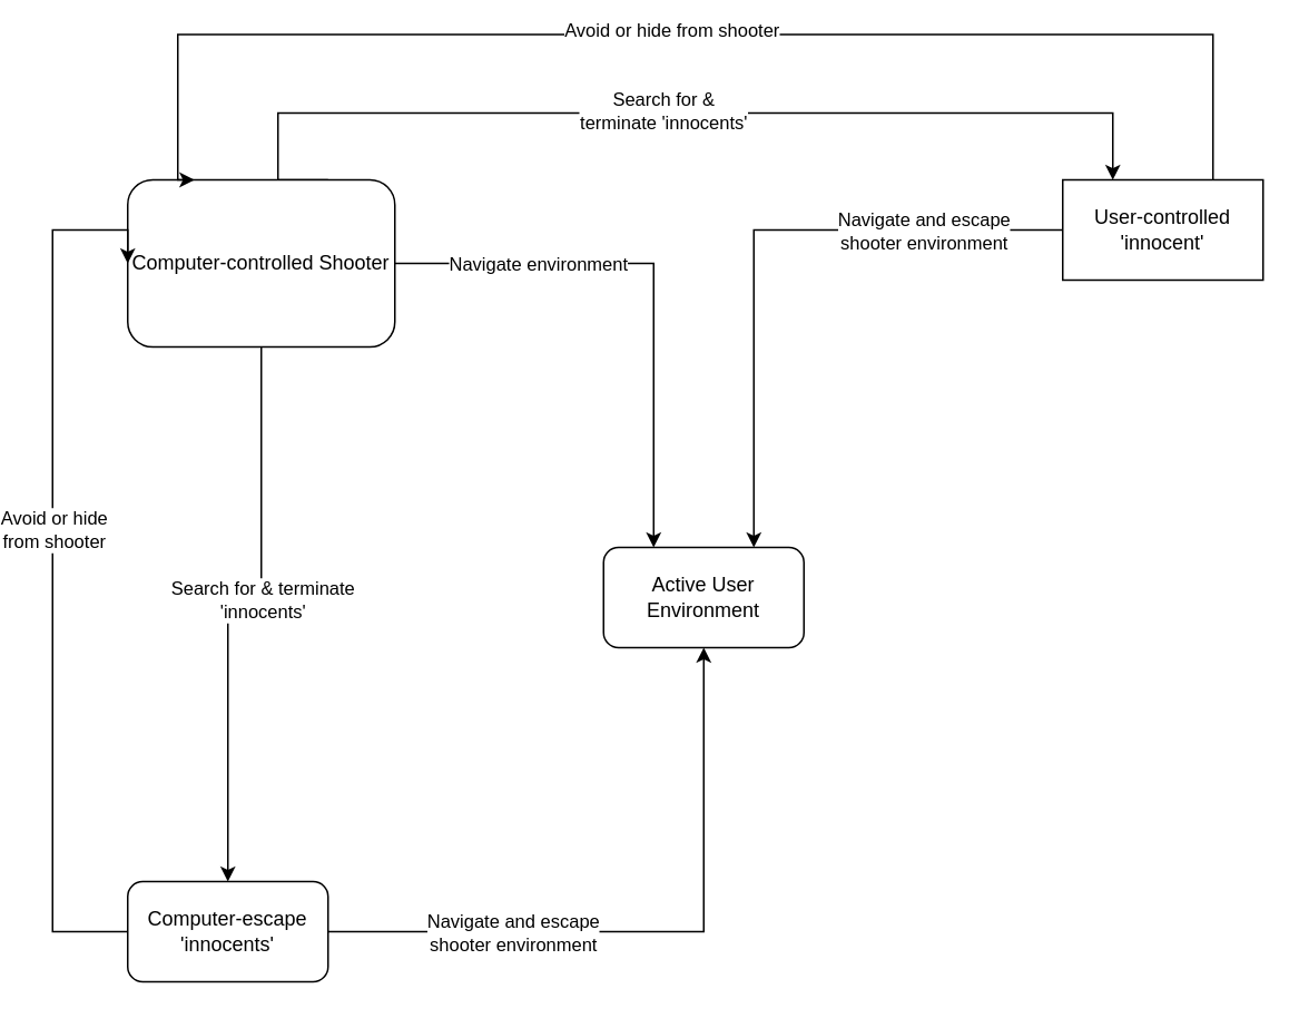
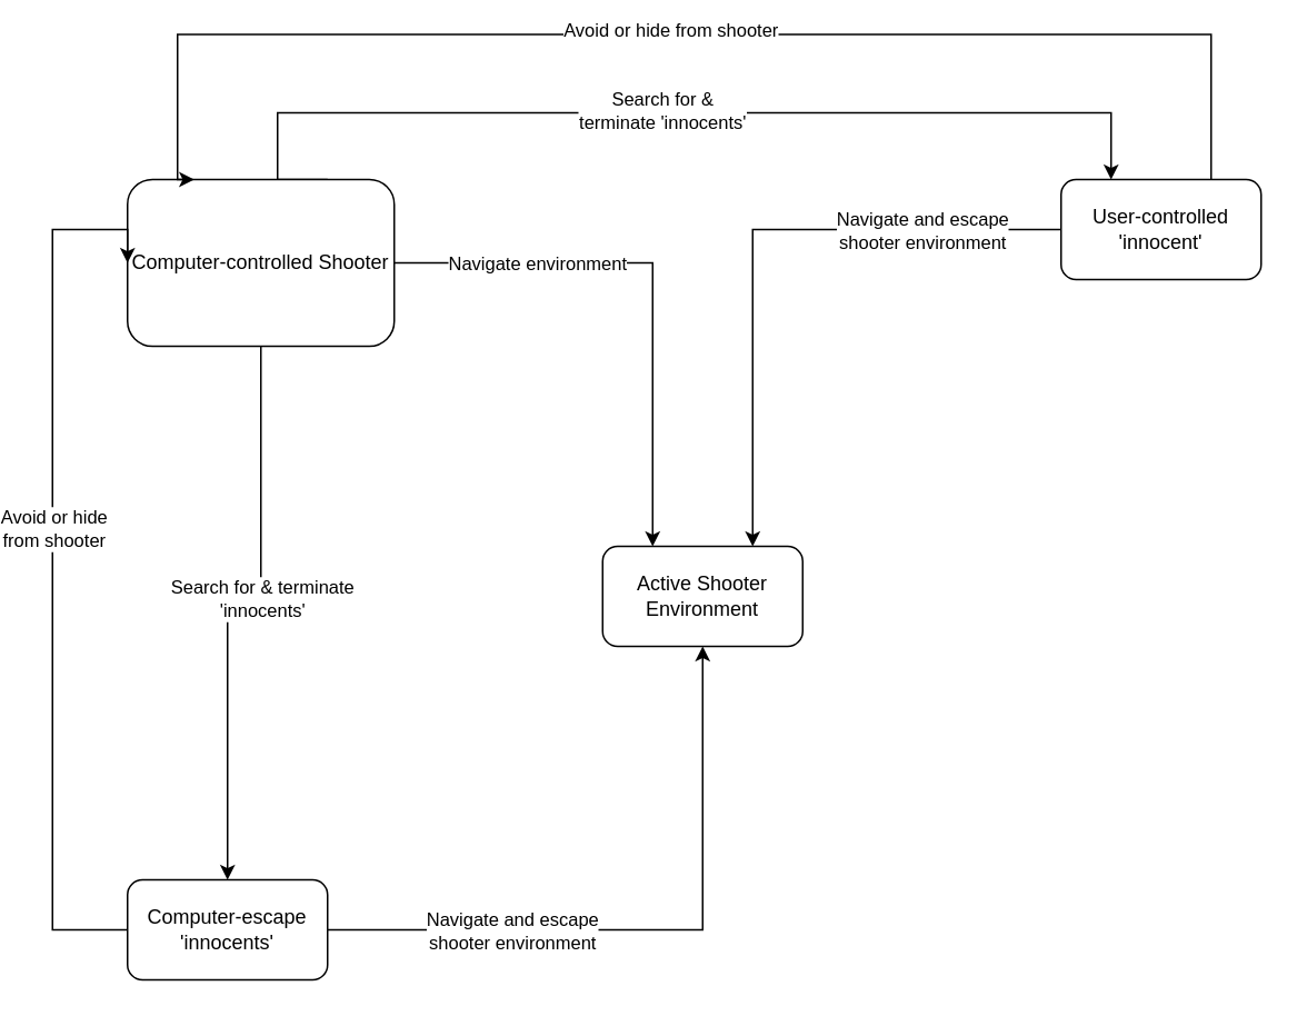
  <mxCell id="0" />
  <mxCell id="1" parent="0" />
  <mxCell id="2" style="edgeStyle=orthogonalEdgeStyle;rounded=0;orthogonalLoop=1;jettySize=auto;html=1;exitX=1;exitY=0.5;exitDx=0;exitDy=0;entryX=0.25;entryY=0;entryDx=0;entryDy=0;" edge="1" parent="1" source="8" target="9"><mxGeometry relative="1" as="geometry" /></mxCell>
  <mxCell id="3" value="Navigate environment" style="edgeLabel;html=1;align=center;verticalAlign=middle;resizable=0;points=[];" vertex="1" connectable="0" parent="2"><mxGeometry x="-0.158" y="-3" relative="1" as="geometry"><mxPoint x="-52" y="-3" as="offset" /></mxGeometry></mxCell>
  <mxCell id="4" style="edgeStyle=orthogonalEdgeStyle;rounded=0;orthogonalLoop=1;jettySize=auto;html=1;exitX=0.5;exitY=1;exitDx=0;exitDy=0;entryX=0.5;entryY=0;entryDx=0;entryDy=0;" edge="1" parent="1" source="8" target="19"><mxGeometry relative="1" as="geometry" /></mxCell>
  <mxCell id="5" value="&lt;div&gt;Search for &amp;amp; terminate&lt;/div&gt;&lt;div&gt;'innocents'&lt;br&gt;&lt;/div&gt;" style="edgeLabel;html=1;align=center;verticalAlign=middle;resizable=0;points=[];" vertex="1" connectable="0" parent="4"><mxGeometry x="-0.078" y="1" relative="1" as="geometry"><mxPoint x="-1" y="-6" as="offset" /></mxGeometry></mxCell>
  <mxCell id="6" style="edgeStyle=orthogonalEdgeStyle;rounded=0;orthogonalLoop=1;jettySize=auto;html=1;exitX=0.75;exitY=0;exitDx=0;exitDy=0;entryX=0.25;entryY=0;entryDx=0;entryDy=0;" edge="1" parent="1" source="8" target="14"><mxGeometry relative="1" as="geometry"><Array as="points"><mxPoint x="155" y="67" /><mxPoint x="655" y="67" /></Array></mxGeometry></mxCell>
  <mxCell id="7" value="&lt;div&gt;Search for &amp;amp; &lt;br&gt;&lt;/div&gt;&lt;div&gt;terminate 'innocents'&lt;/div&gt;" style="edgeLabel;html=1;align=center;verticalAlign=middle;resizable=0;points=[];" vertex="1" connectable="0" parent="6"><mxGeometry x="0.201" y="2" relative="1" as="geometry"><mxPoint x="-66" as="offset" /></mxGeometry></mxCell>
  <mxCell id="8" value="Computer-controlled Shooter" style="rounded=1;whiteSpace=wrap;html=1;" vertex="1" parent="1"><mxGeometry x="65" y="107" width="160" height="100" as="geometry" /></mxCell>
- <mxCell id="9" value="&lt;div&gt;Active User Environment&lt;/div&gt;" style="rounded=1;whiteSpace=wrap;html=1;" vertex="1" parent="1"><mxGeometry x="350" y="327" width="120" height="60" as="geometry" /></mxCell>
+ <mxCell id="9" value="&lt;div&gt;Active Shooter Environment&lt;/div&gt;" style="rounded=1;whiteSpace=wrap;html=1;" vertex="1" parent="1"><mxGeometry x="350" y="327" width="120" height="60" as="geometry" /></mxCell>
  <mxCell id="10" style="edgeStyle=orthogonalEdgeStyle;rounded=0;orthogonalLoop=1;jettySize=auto;html=1;exitX=0;exitY=0.5;exitDx=0;exitDy=0;entryX=0.75;entryY=0;entryDx=0;entryDy=0;" edge="1" parent="1" source="14" target="9"><mxGeometry relative="1" as="geometry" /></mxCell>
  <mxCell id="11" value="&lt;div&gt;Navigate and escape&lt;/div&gt;&lt;div&gt;shooter environment&lt;br&gt;&lt;/div&gt;" style="edgeLabel;html=1;align=center;verticalAlign=middle;resizable=0;points=[];" vertex="1" connectable="0" parent="10"><mxGeometry x="-0.716" y="1" relative="1" as="geometry"><mxPoint x="-31" y="-1" as="offset" /></mxGeometry></mxCell>
  <mxCell id="12" style="edgeStyle=orthogonalEdgeStyle;rounded=0;orthogonalLoop=1;jettySize=auto;html=1;exitX=0.75;exitY=0;exitDx=0;exitDy=0;entryX=0.25;entryY=0;entryDx=0;entryDy=0;" edge="1" parent="1" source="14" target="8"><mxGeometry relative="1" as="geometry"><Array as="points"><mxPoint x="715" y="20" /><mxPoint x="95" y="20" /></Array></mxGeometry></mxCell>
  <mxCell id="13" value="Avoid or hide from shooter" style="edgeLabel;html=1;align=center;verticalAlign=middle;resizable=0;points=[];" vertex="1" connectable="0" parent="12"><mxGeometry x="-0.051" y="-3" relative="1" as="geometry"><mxPoint x="-31" as="offset" /></mxGeometry></mxCell>
- <mxCell id="14" value="&lt;div&gt;User-controlled 'innocent'&lt;/div&gt;" style="whiteSpace=wrap;html=1;rounded=0;" vertex="1" parent="1"><mxGeometry x="625" y="107" width="120" height="60" as="geometry" /></mxCell>
+ <mxCell id="14" value="&lt;div&gt;User-controlled 'innocent'&lt;/div&gt;" style="rounded=1;whiteSpace=wrap;html=1;" vertex="1" parent="1"><mxGeometry x="625" y="107" width="120" height="60" as="geometry" /></mxCell>
  <mxCell id="15" style="edgeStyle=orthogonalEdgeStyle;rounded=0;orthogonalLoop=1;jettySize=auto;html=1;exitX=1;exitY=0.5;exitDx=0;exitDy=0;entryX=0.5;entryY=1;entryDx=0;entryDy=0;" edge="1" parent="1" source="19" target="9"><mxGeometry relative="1" as="geometry" /></mxCell>
  <mxCell id="16" value="&lt;div&gt;Navigate and escape &lt;br&gt;&lt;/div&gt;&lt;div&gt;shooter environment&lt;br&gt;&lt;/div&gt;" style="edgeLabel;html=1;align=center;verticalAlign=middle;resizable=0;points=[];" vertex="1" connectable="0" parent="15"><mxGeometry x="-0.382" y="-3" relative="1" as="geometry"><mxPoint x="-12" y="-3" as="offset" /></mxGeometry></mxCell>
  <mxCell id="17" style="edgeStyle=orthogonalEdgeStyle;rounded=0;orthogonalLoop=1;jettySize=auto;html=1;exitX=0;exitY=0.5;exitDx=0;exitDy=0;entryX=0;entryY=0.5;entryDx=0;entryDy=0;" edge="1" parent="1" source="19" target="8"><mxGeometry relative="1" as="geometry"><Array as="points"><mxPoint x="20" y="557" /><mxPoint x="20" y="137" /></Array></mxGeometry></mxCell>
  <mxCell id="18" value="&lt;div&gt;Avoid or hide&lt;/div&gt;&lt;div&gt;from shooter&lt;br&gt;&lt;/div&gt;" style="edgeLabel;html=1;align=center;verticalAlign=middle;resizable=0;points=[];" vertex="1" connectable="0" parent="17"><mxGeometry x="0.094" relative="1" as="geometry"><mxPoint y="4" as="offset" /></mxGeometry></mxCell>
  <mxCell id="19" value="&lt;div&gt;Computer-escape 'innocents'&lt;/div&gt;" style="rounded=1;whiteSpace=wrap;html=1;" vertex="1" parent="1"><mxGeometry x="65" y="527" width="120" height="60" as="geometry" /></mxCell>
